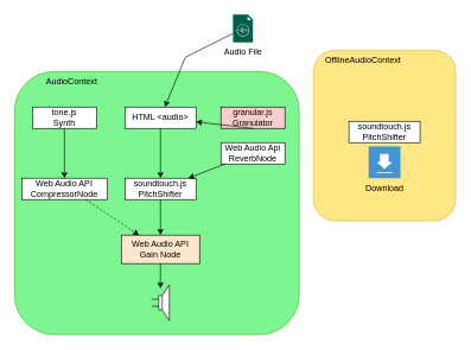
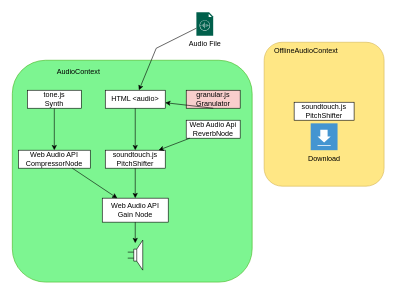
  <mxCell id="0" />
  <mxCell id="1" parent="0" />
  <mxCell id="2" value="" style="rounded=1;whiteSpace=wrap;html=1;fillColor=#7DF591;strokeColor=#42B81D;" vertex="1" parent="1"><mxGeometry x="20" y="100" width="400" height="370" as="geometry" /></mxCell>
- <mxCell id="3" value="AudioContext" style="text;html=1;align=center;verticalAlign=middle;resizable=0;points=[];autosize=1;strokeColor=none;fillColor=none;" vertex="1" parent="1"><mxGeometry x="50" y="100" width="100" height="30" as="geometry" /></mxCell>
+ <mxCell id="3" value="AudioContext" style="text;html=1;align=center;verticalAlign=middle;resizable=0;points=[];autosize=1;strokeColor=none;fillColor=none;" vertex="1" parent="1"><mxGeometry x="80" y="105" width="100" height="30" as="geometry" /></mxCell>
  <mxCell id="4" value="HTML &amp;lt;audio&amp;gt;" style="rounded=0;whiteSpace=wrap;html=1;" vertex="1" parent="1"><mxGeometry x="175" y="150" width="100" height="30" as="geometry" /></mxCell>
  <mxCell id="5" value="soundtouch.js&lt;div&gt;PitchShifter&lt;/div&gt;" style="rounded=0;whiteSpace=wrap;html=1;" vertex="1" parent="1"><mxGeometry x="175" y="250" width="100" height="30" as="geometry" /></mxCell>
  <mxCell id="6" value="" style="edgeStyle=orthogonalEdgeStyle;rounded=0;orthogonalLoop=1;jettySize=auto;html=1;" edge="1" parent="1" source="7" target="8"><mxGeometry relative="1" as="geometry" /></mxCell>
  <mxCell id="7" value="tone.js&lt;div&gt;Synth&lt;/div&gt;" style="rounded=0;whiteSpace=wrap;html=1;" vertex="1" parent="1"><mxGeometry x="45" y="150" width="90" height="30" as="geometry" /></mxCell>
  <mxCell id="8" value="Web Audio API&lt;div&gt;CompressorNode&lt;/div&gt;" style="rounded=0;whiteSpace=wrap;html=1;" vertex="1" parent="1"><mxGeometry x="30" y="250" width="120" height="30" as="geometry" /></mxCell>
  <mxCell id="9" value="" style="endArrow=classic;html=1;rounded=0;" edge="1" parent="1" source="4" target="5"><mxGeometry width="50" height="50" relative="1" as="geometry"><mxPoint x="80" y="320" as="sourcePoint" /><mxPoint x="130" y="270" as="targetPoint" /><Array as="points" /></mxGeometry></mxCell>
- <mxCell id="10" value="Web Audio API&lt;div&gt;Gain Node&lt;/div&gt;" style="rounded=0;whiteSpace=wrap;html=1;fillColor=#ffe6cc;" vertex="1" parent="1"><mxGeometry x="170" y="330" width="110" height="40" as="geometry" /></mxCell>
- <mxCell id="11" value="" style="endArrow=classic;html=1;rounded=0;exitX=0.75;exitY=1;exitDx=0;exitDy=0;dashed=1;" edge="1" parent="1" source="8" target="10"><mxGeometry width="50" height="50" relative="1" as="geometry"><mxPoint x="310" y="390" as="sourcePoint" /><mxPoint x="360" y="340" as="targetPoint" /></mxGeometry></mxCell>
+ <mxCell id="10" value="Web Audio API&lt;div&gt;Gain Node&lt;/div&gt;" style="rounded=0;whiteSpace=wrap;html=1;" vertex="1" parent="1"><mxGeometry x="170" y="330" width="110" height="40" as="geometry" /></mxCell>
+ <mxCell id="11" value="" style="endArrow=classic;html=1;rounded=0;exitX=0.75;exitY=1;exitDx=0;exitDy=0;" edge="1" parent="1" source="8" target="10"><mxGeometry width="50" height="50" relative="1" as="geometry"><mxPoint x="310" y="390" as="sourcePoint" /><mxPoint x="360" y="340" as="targetPoint" /></mxGeometry></mxCell>
  <mxCell id="12" value="" style="endArrow=classic;html=1;rounded=0;" edge="1" parent="1" source="5" target="10"><mxGeometry width="50" height="50" relative="1" as="geometry"><mxPoint x="130" y="290" as="sourcePoint" /><mxPoint x="209" y="340" as="targetPoint" /></mxGeometry></mxCell>
  <mxCell id="13" value="" style="pointerEvents=1;verticalLabelPosition=bottom;shadow=0;dashed=0;align=center;html=1;verticalAlign=top;shape=mxgraph.electrical.electro-mechanical.loudspeaker;" vertex="1" parent="1"><mxGeometry x="212.5" y="400" width="25" height="50" as="geometry" /></mxCell>
  <mxCell id="14" value="" style="endArrow=classic;html=1;rounded=0;entryX=0.5;entryY=0.1;entryDx=0;entryDy=0;entryPerimeter=0;" edge="1" parent="1" source="10" target="13"><mxGeometry width="50" height="50" relative="1" as="geometry"><mxPoint x="310" y="390" as="sourcePoint" /><mxPoint x="225" y="390" as="targetPoint" /></mxGeometry></mxCell>
  <mxCell id="15" value="Audio File" style="sketch=0;pointerEvents=1;shadow=0;dashed=0;html=1;strokeColor=none;fillColor=#005F4B;labelPosition=center;verticalLabelPosition=bottom;verticalAlign=top;align=center;outlineConnect=0;shape=mxgraph.veeam2.audio_file;" vertex="1" parent="1"><mxGeometry x="327" y="20" width="28.0" height="39" as="geometry" /></mxCell>
  <mxCell id="16" value="" style="endArrow=classic;html=1;rounded=0;" edge="1" parent="1" source="15" target="4"><mxGeometry width="50" height="50" relative="1" as="geometry"><mxPoint x="330" y="300" as="sourcePoint" /><mxPoint x="380" y="250" as="targetPoint" /><Array as="points"><mxPoint x="260" y="80" /></Array></mxGeometry></mxCell>
  <mxCell id="17" value="granular.js&lt;div&gt;Granulator&lt;/div&gt;" style="rounded=0;whiteSpace=wrap;html=1;fillColor=#f8cecc;" vertex="1" parent="1"><mxGeometry x="310" y="150" width="90" height="30" as="geometry" /></mxCell>
  <mxCell id="18" value="Web Audio Api&lt;div&gt;ReverbNode&lt;/div&gt;" style="rounded=0;whiteSpace=wrap;html=1;" vertex="1" parent="1"><mxGeometry x="310" y="200" width="90" height="30" as="geometry" /></mxCell>
  <mxCell id="19" value="" style="endArrow=classic;html=1;rounded=0;exitX=0.5;exitY=1;exitDx=0;exitDy=0;" edge="1" parent="1" source="17" target="4"><mxGeometry width="50" height="50" relative="1" as="geometry"><mxPoint x="330" y="300" as="sourcePoint" /><mxPoint x="380" y="250" as="targetPoint" /></mxGeometry></mxCell>
  <mxCell id="20" value="" style="endArrow=classic;html=1;rounded=0;" edge="1" parent="1" source="18" target="5"><mxGeometry width="50" height="50" relative="1" as="geometry"><mxPoint x="330" y="300" as="sourcePoint" /><mxPoint x="380" y="250" as="targetPoint" /></mxGeometry></mxCell>
  <mxCell id="21" value="" style="rounded=1;whiteSpace=wrap;html=1;fillColor=#FFE785;strokeColor=#d6b656;" vertex="1" parent="1"><mxGeometry x="440" y="70" width="200" height="240" as="geometry" /></mxCell>
  <mxCell id="22" value="OfflineAudioContext" style="text;html=1;align=center;verticalAlign=middle;whiteSpace=wrap;rounded=0;" vertex="1" parent="1"><mxGeometry x="460" y="59" width="100" height="50" as="geometry" /></mxCell>
  <mxCell id="23" value="soundtouch.js&lt;div&gt;PitchShifter&lt;/div&gt;" style="rounded=0;whiteSpace=wrap;html=1;" vertex="1" parent="1"><mxGeometry x="490" y="170" width="100" height="30" as="geometry" /></mxCell>
  <mxCell id="24" value="Download" style="shadow=0;dashed=0;html=1;strokeColor=none;fillColor=#4495D1;labelPosition=center;verticalLabelPosition=bottom;verticalAlign=top;align=center;outlineConnect=0;shape=mxgraph.veeam.2d.download;" vertex="1" parent="1"><mxGeometry x="517.6" y="205.2" width="44.8" height="44.8" as="geometry" /></mxCell>
